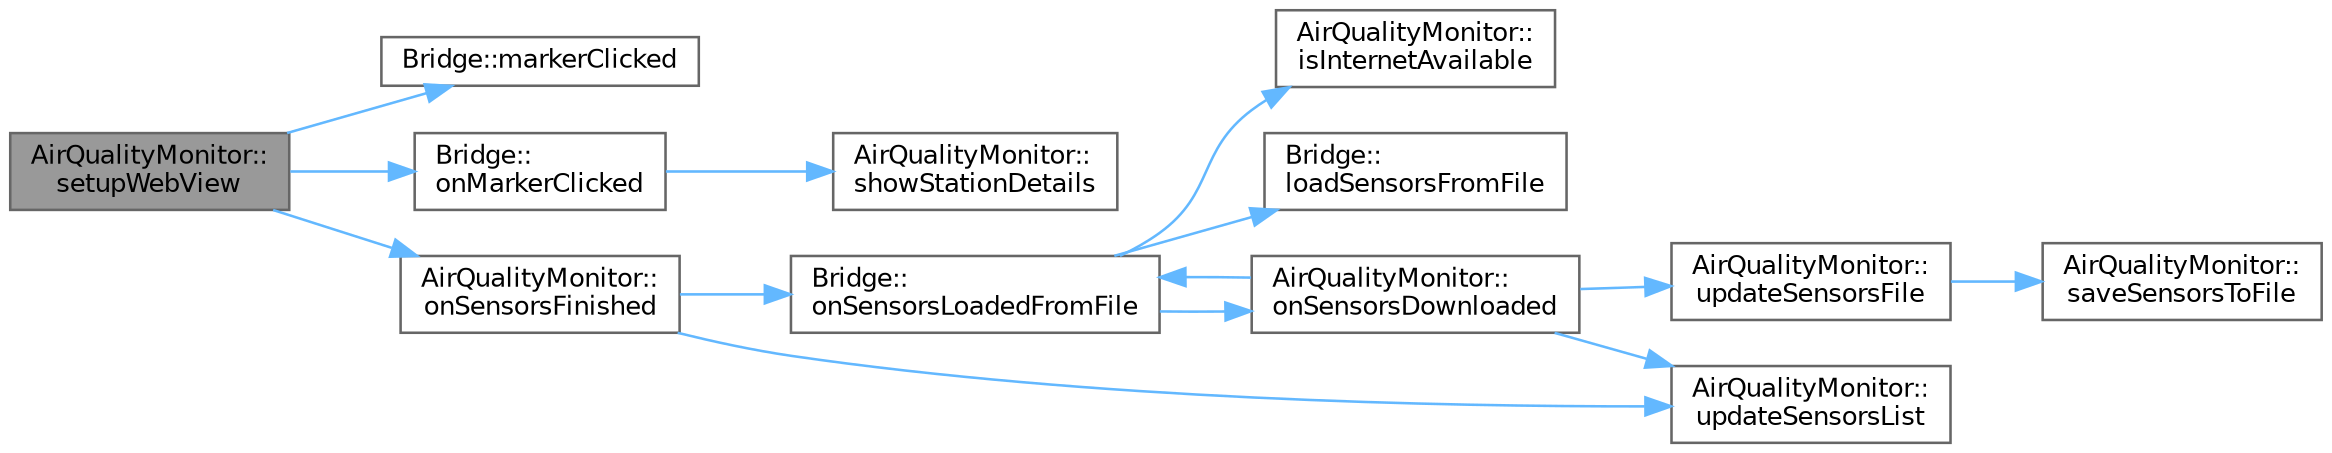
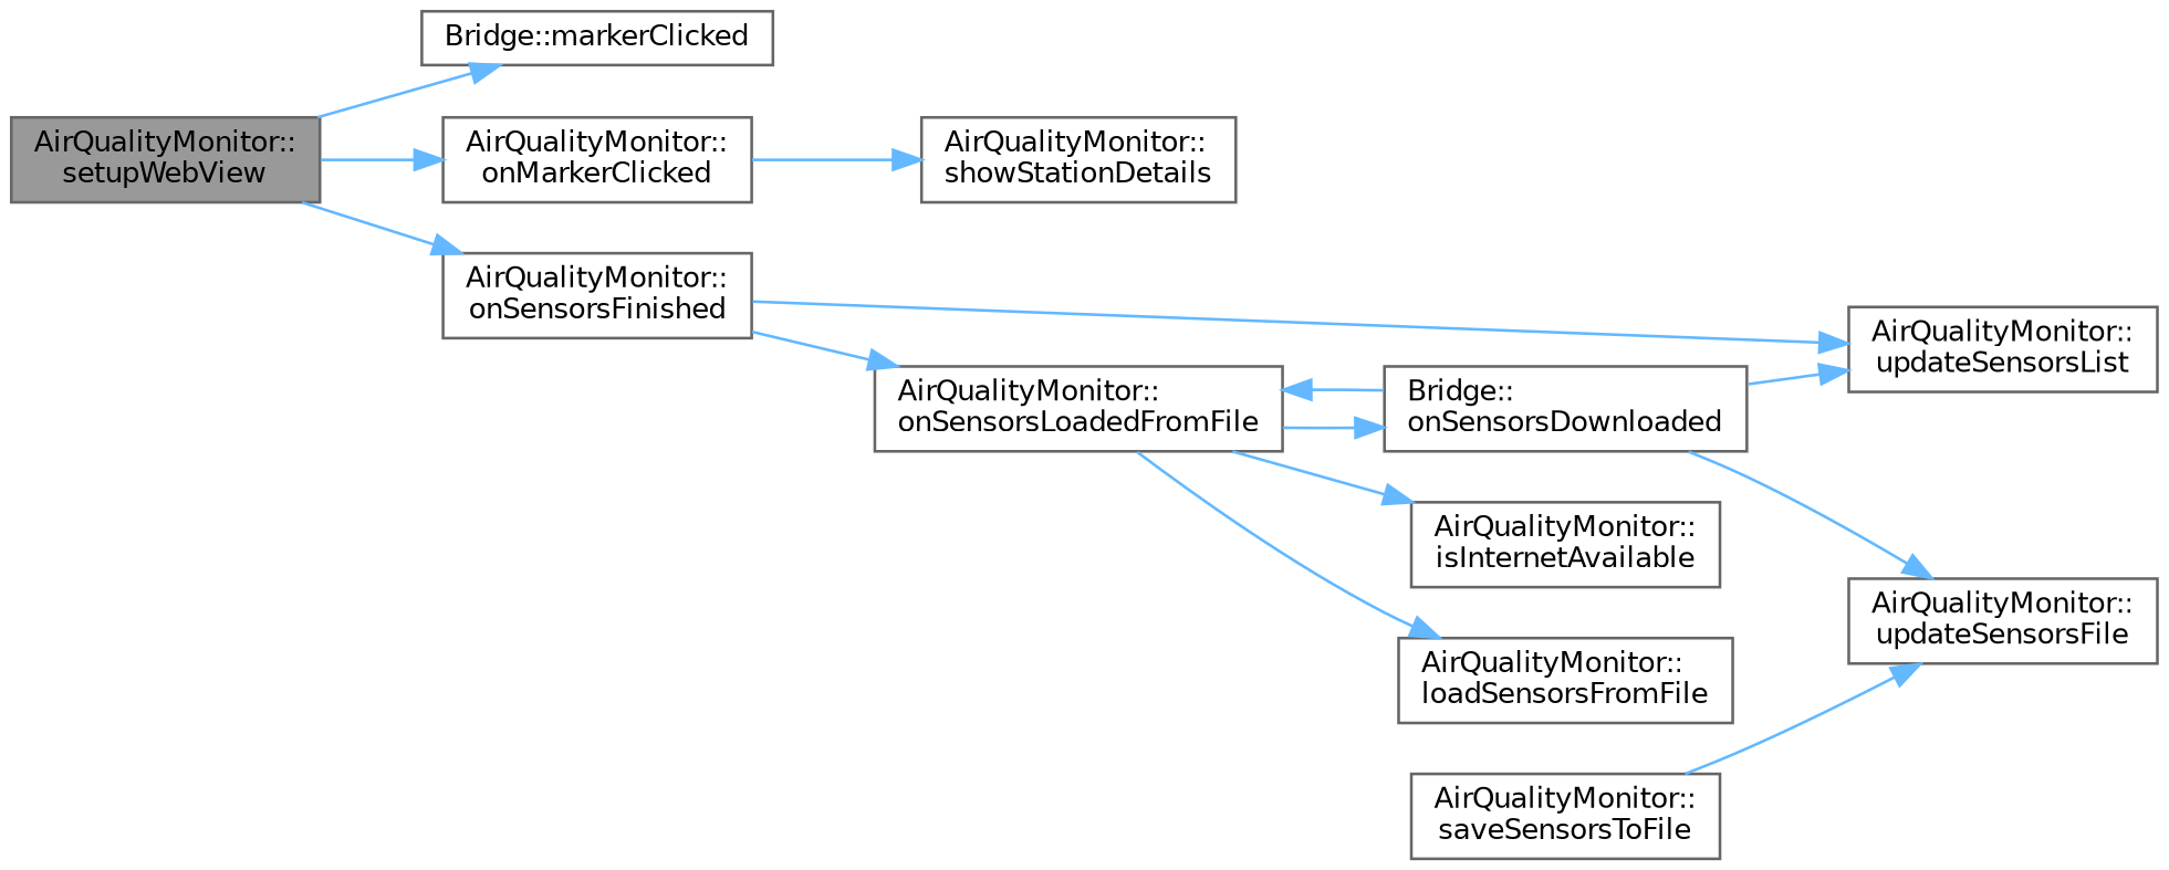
  digraph {
    fontname="DejaVu Sans"
    rankdir=LR
    node [color=grey40 fillcolor=white fontname="DejaVu Sans" fontsize=10 shape=box style=filled]
    edge [color=steelblue1 fontname="DejaVu Sans" fontsize=10 labelfontname=Helvetica labelfontsize=10 style=solid]
    n1 [color=gray40 fillcolor=grey60 fontcolor=black height=0.2 label="AirQualityMonitor::\lsetupWebView" width=0.4]
    n2 [height=0.2 label="Bridge::markerClicked" width=0.4]
-   n3 [height=0.2 label="Bridge::\lonMarkerClicked" width=0.4]
+   n3 [height=0.2 label="AirQualityMonitor::\lonMarkerClicked" width=0.4]
    n4 [height=0.2 label="AirQualityMonitor::\lonSensorsFinished" width=0.4]
    n5 [height=0.2 label="AirQualityMonitor::\lshowStationDetails" width=0.4]
-   n6 [height=0.2 label="Bridge::\lonSensorsLoadedFromFile" width=0.4]
+   n6 [height=0.2 label="AirQualityMonitor::\lonSensorsLoadedFromFile" width=0.4]
    n7 [height=0.2 label="AirQualityMonitor::\lupdateSensorsList" width=0.4]
    n8 [height=0.2 label="AirQualityMonitor::\lisInternetAvailable" width=0.4]
-   n9 [height=0.2 label="Bridge::\lloadSensorsFromFile" width=0.4]
-   n10 [height=0.2 label="AirQualityMonitor::\lonSensorsDownloaded" width=0.4]
+   n9 [height=0.2 label="AirQualityMonitor::\lloadSensorsFromFile" width=0.4]
+   n10 [height=0.2 label="Bridge::\lonSensorsDownloaded" width=0.4]
    n11 [height=0.2 label="AirQualityMonitor::\lupdateSensorsFile" width=0.4]
    n12 [height=0.2 label="AirQualityMonitor::\lsaveSensorsToFile" width=0.4]
    n1 -> n2
    n1 -> n3
    n1 -> n4
    n3 -> n5
    n4 -> n6
    n4 -> n7
    n6 -> n8
    n6 -> n9
    n6 -> n10
    n10 -> n6
    n10 -> n7
    n10 -> n11
-   n11 -> n12
+   n12 -> n11
  }
